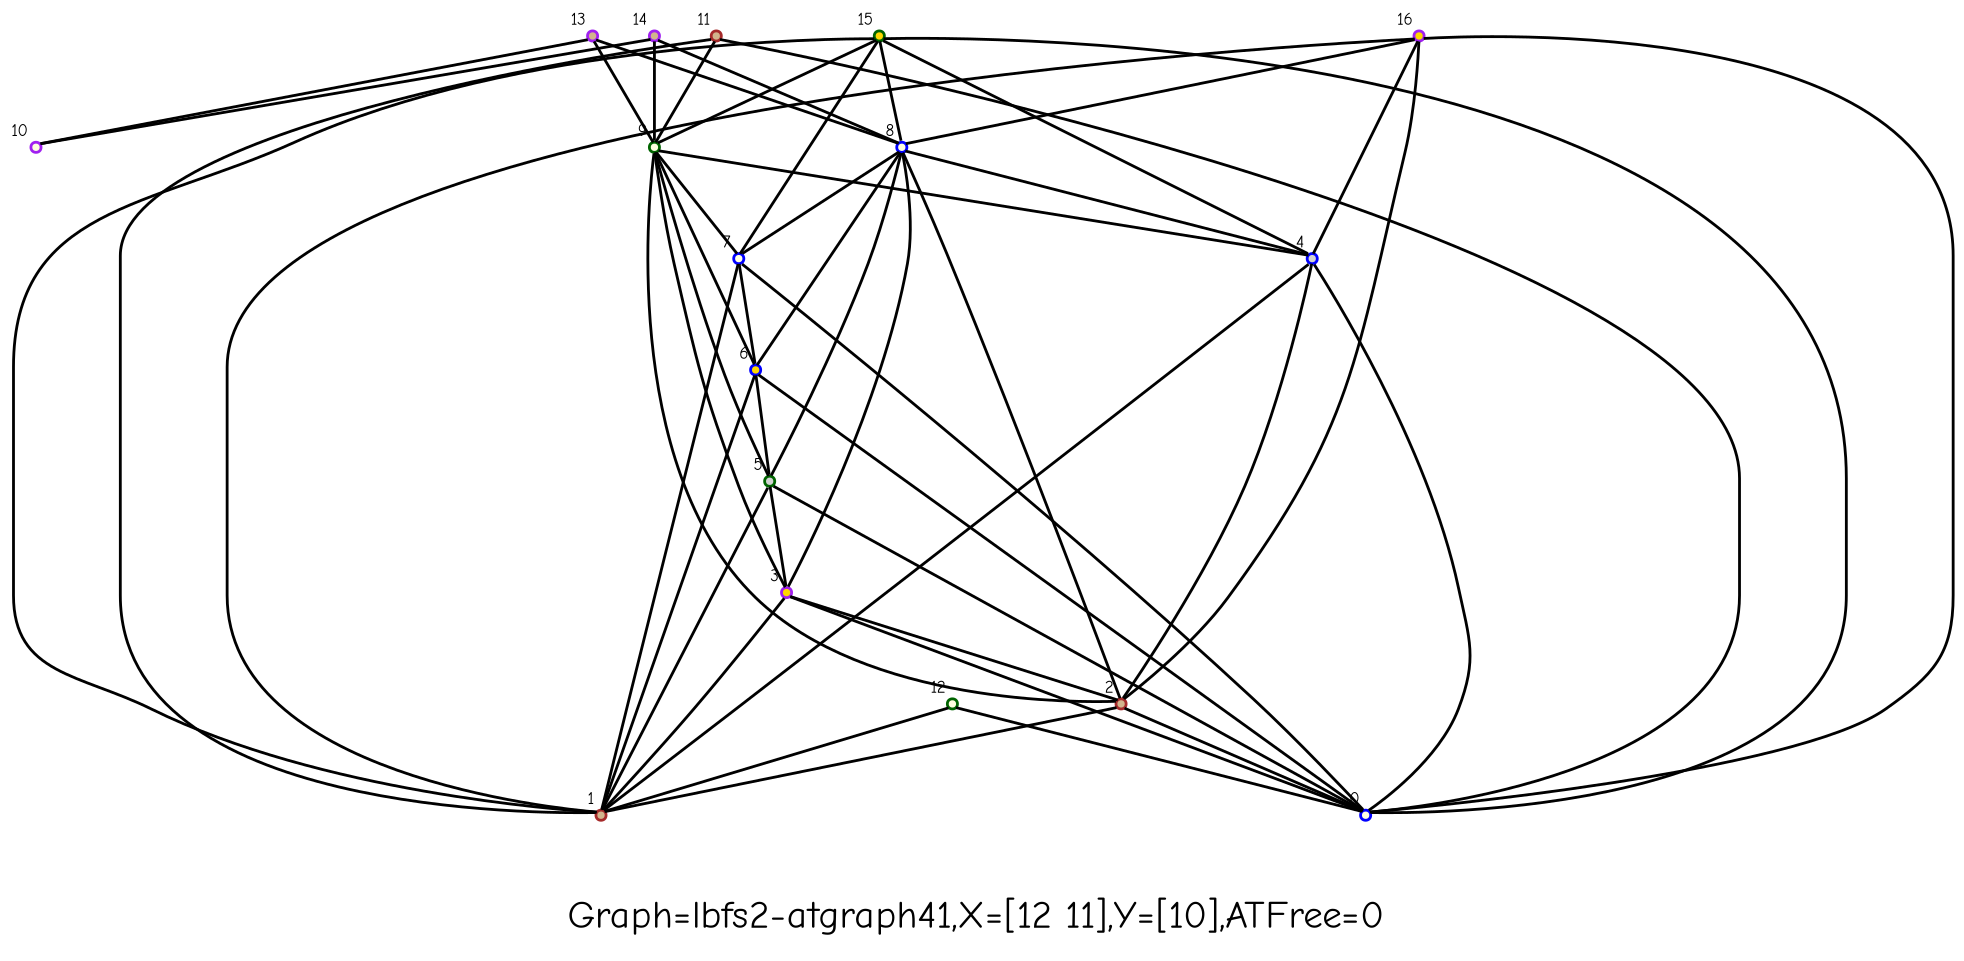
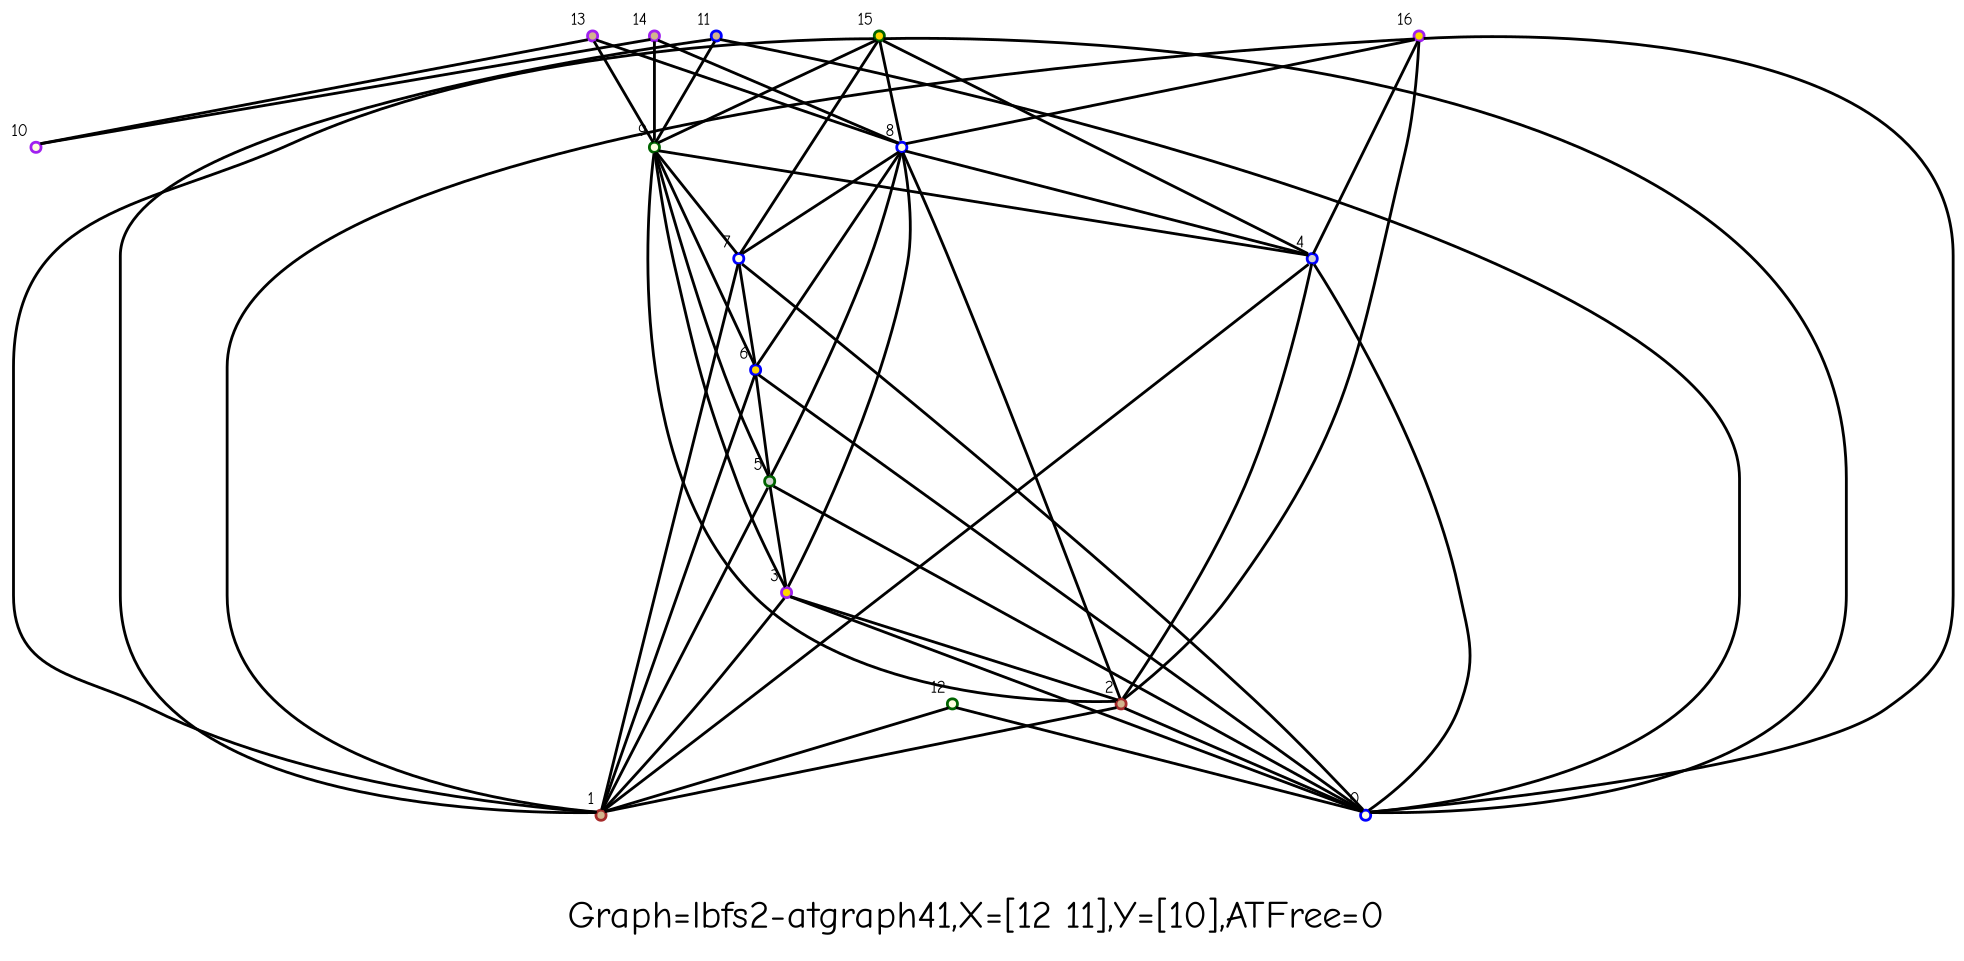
  graph {
    fontname="Comic Neue"
    label="Graph=lbfs2-atgraph41,X=[12 11],Y=[10],ATFree=0 "
    labelloc=bottom
    node [color=blue fillcolor=lightyellow fontname="Comic Neue" fontsize=6 shape=point style=filled]
    edge [fontname="Comic Neue"]
    0 [xlabel=0]
    1 [color=brown fillcolor=tan xlabel=1]
    2 [color=brown fillcolor=tan xlabel=2]
    3 [color=purple fillcolor=gold xlabel=3]
    4 [fillcolor=lightgrey xlabel=4]
    5 [color=darkgreen fillcolor=lightgrey xlabel=5]
    6 [fillcolor=gold xlabel=6]
    7 [xlabel=7]
    8 [xlabel=8]
    9 [color=darkgreen xlabel=9]
    10 [color=purple xlabel=10]
-   11 [color=brown fillcolor=tan xlabel=11]
+   11 [fillcolor=tan xlabel=11]
    12 [color=darkgreen xlabel=12]
    13 [color=purple fillcolor=tan xlabel=13]
    14 [color=purple fillcolor=tan xlabel=14]
    15 [color=darkgreen fillcolor=gold xlabel=15]
    16 [color=purple fillcolor=gold xlabel=16]
    2 -- 0
    2 -- 1
    3 -- 0
    3 -- 1
    3 -- 2
    4 -- 0
    4 -- 1
    4 -- 2
    5 -- 0
    5 -- 1
    5 -- 3
    6 -- 0
    6 -- 1
    6 -- 5
    7 -- 0
    7 -- 1
    7 -- 6
    8 -- 2
    8 -- 3
    8 -- 4
    8 -- 5
    8 -- 6
    8 -- 7
    9 -- 2
    9 -- 3
    9 -- 4
    9 -- 5
    9 -- 6
    9 -- 7
    11 -- 0
    11 -- 1
    11 -- 9
    12 -- 0
    12 -- 1
    13 -- 8
    13 -- 9
    13 -- 10
    14 -- 8
    14 -- 9
    14 -- 10
    15 -- 0
    15 -- 1
    15 -- 4
    15 -- 7
    15 -- 8
    15 -- 9
    16 -- 0
    16 -- 1
    16 -- 2
    16 -- 4
    16 -- 8
  }
